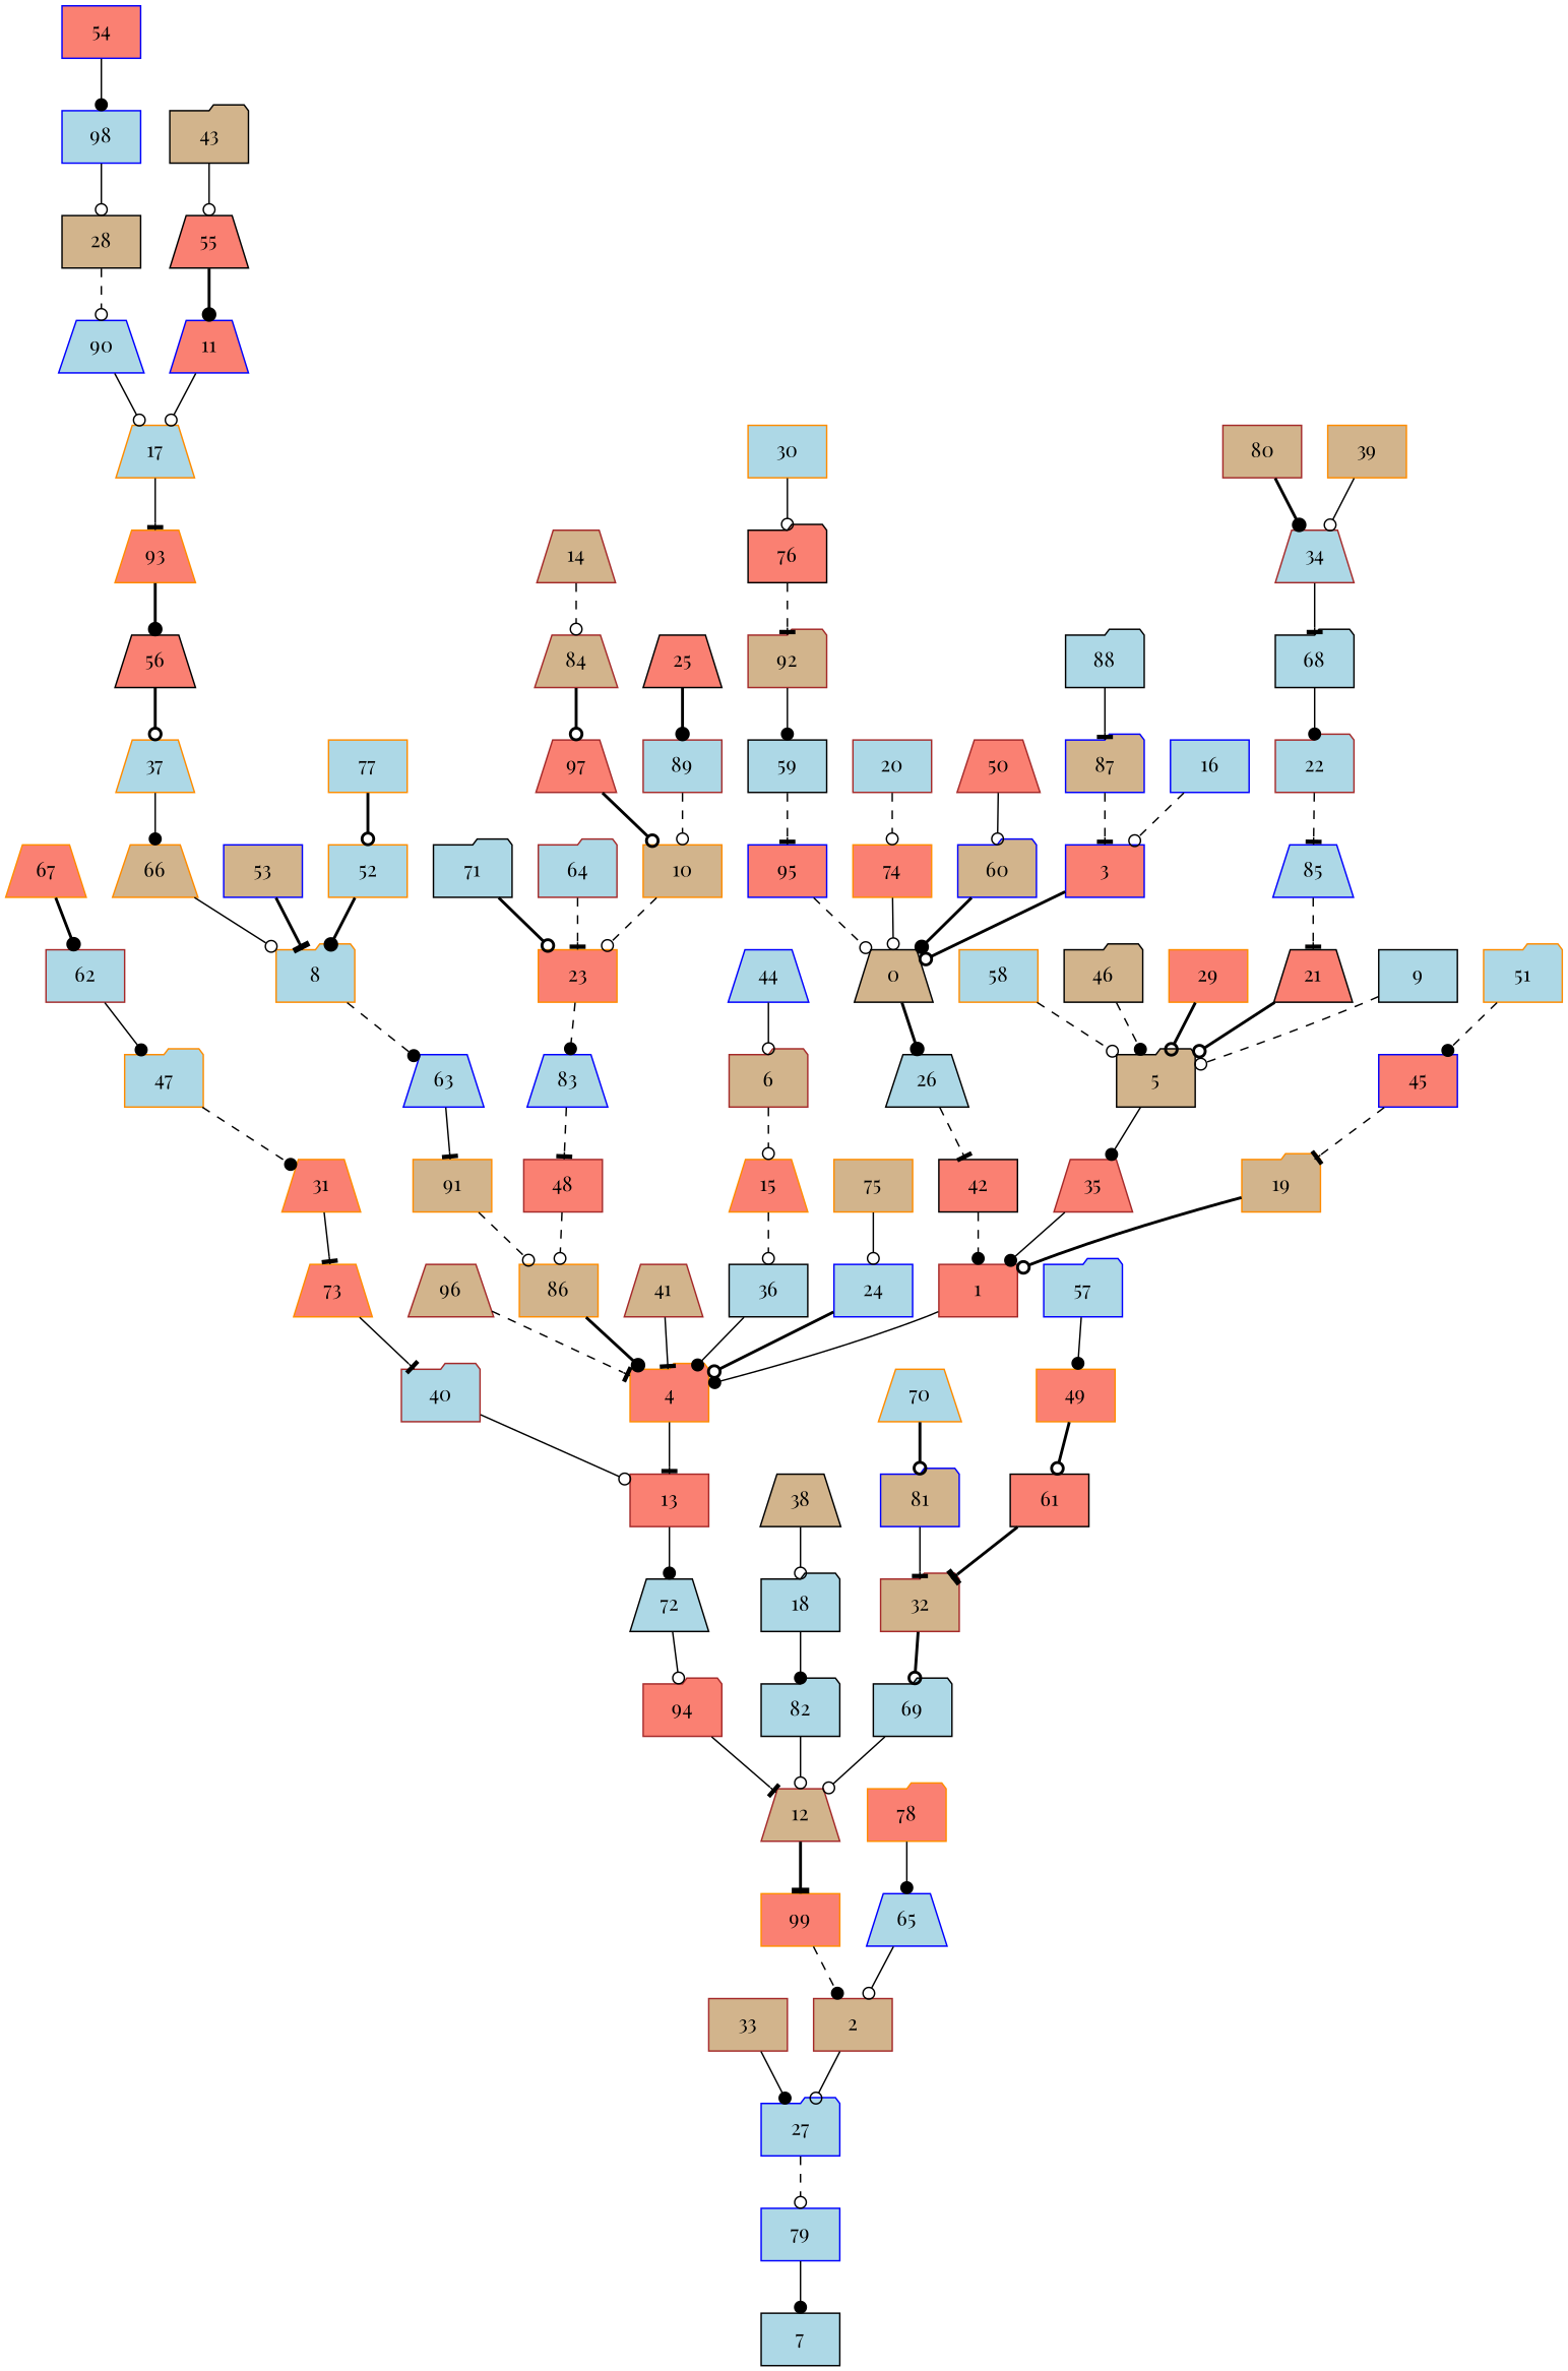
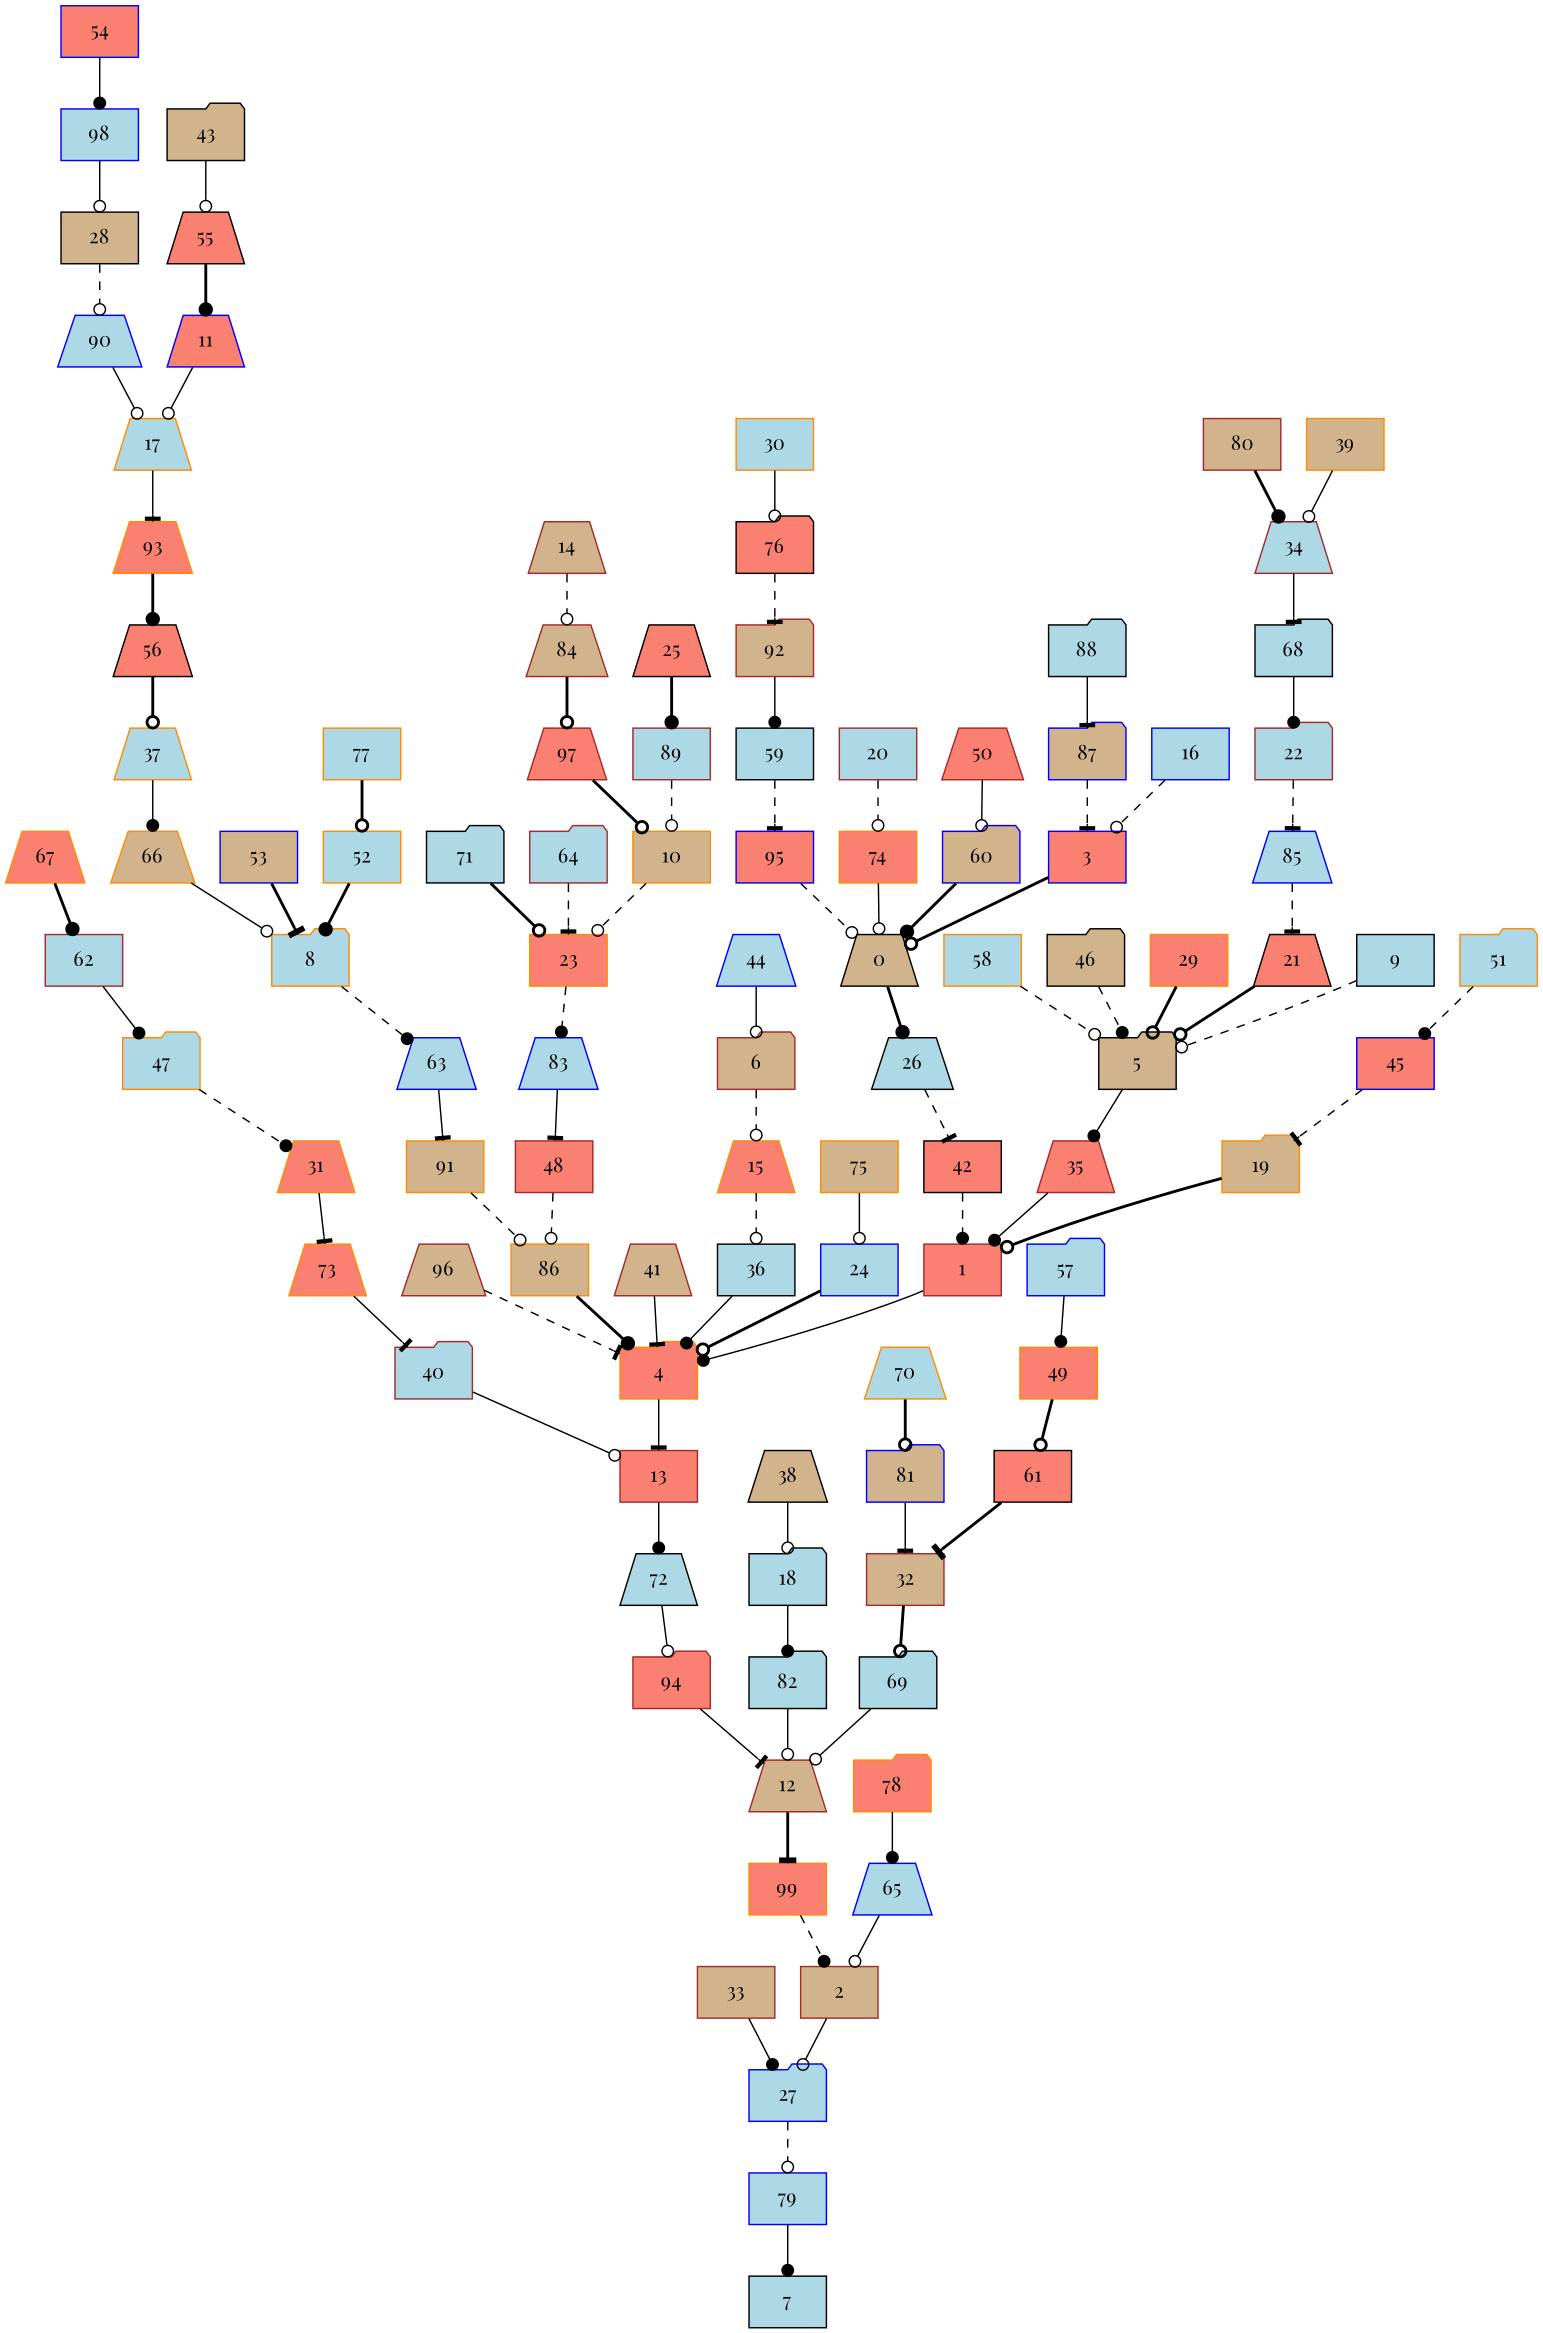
  digraph {
    fontname="Playfair Display"
    node [color=darkorange fillcolor=lightblue fontname="Playfair Display" shape=box style=filled]
    edge [arrowhead=odot fontname="Playfair Display" style=solid]
    79 [color=blue]
    7 [color=black]
    27 [color=blue shape=folder]
    33 [color=brown fillcolor=tan]
    2 [color=brown fillcolor=tan]
    99 [fillcolor=salmon]
    12 [color=brown fillcolor=tan shape=trapezium]
    94 [color=brown fillcolor=salmon shape=folder]
    72 [color=black shape=trapezium]
    13 [color=brown fillcolor=salmon]
    40 [color=brown shape=folder]
    73 [fillcolor=salmon shape=trapezium]
    31 [fillcolor=salmon shape=trapezium]
    47 [shape=folder]
    62 [color=brown]
    67 [fillcolor=salmon shape=trapezium]
    4 [fillcolor=salmon shape=folder]
    96 [color=brown fillcolor=tan shape=trapezium]
    91 [fillcolor=tan]
    86 [fillcolor=tan]
    63 [color=blue shape=trapezium]
    8 [shape=folder]
    66 [fillcolor=tan shape=trapezium]
    37 [shape=trapezium]
    56 [color=black fillcolor=salmon shape=trapezium]
    93 [fillcolor=salmon shape=trapezium]
    17 [shape=trapezium]
    90 [color=blue shape=trapezium]
    28 [color=black fillcolor=tan]
    98 [color=blue]
    54 [color=blue fillcolor=salmon]
    11 [color=blue fillcolor=salmon shape=trapezium]
    55 [color=black fillcolor=salmon shape=trapezium]
    43 [color=black fillcolor=tan shape=folder]
    53 [color=blue fillcolor=tan]
    52
    77
    48 [color=brown fillcolor=salmon]
    83 [color=blue shape=trapezium]
    23 [fillcolor=salmon]
    71 [color=black shape=folder]
    64 [color=brown shape=folder]
    10 [fillcolor=tan]
    97 [color=brown fillcolor=salmon shape=trapezium]
    84 [color=brown fillcolor=tan shape=trapezium]
    14 [color=brown fillcolor=tan shape=trapezium]
    89 [color=brown]
    25 [color=black fillcolor=salmon shape=trapezium]
    41 [color=brown fillcolor=tan shape=trapezium]
    36 [color=black]
    15 [fillcolor=salmon shape=trapezium]
    6 [color=brown fillcolor=tan shape=folder]
    44 [color=blue shape=trapezium]
    24 [color=blue]
    75 [fillcolor=tan]
    1 [color=brown fillcolor=salmon]
    42 [color=black fillcolor=salmon]
    26 [color=black shape=trapezium]
    0 [color=black fillcolor=tan shape=trapezium]
    95 [color=blue fillcolor=salmon]
    59 [color=black]
    92 [color=brown fillcolor=tan shape=folder]
    76 [color=black fillcolor=salmon shape=folder]
    30
    74 [fillcolor=salmon]
    20 [color=brown]
    60 [color=blue fillcolor=tan shape=folder]
    50 [color=brown fillcolor=salmon shape=trapezium]
    3 [color=blue fillcolor=salmon]
    87 [color=blue fillcolor=tan shape=folder]
    88 [color=black shape=folder]
    16 [color=blue]
    35 [color=brown fillcolor=salmon shape=trapezium]
    5 [color=black fillcolor=tan shape=folder]
    58
    46 [color=black fillcolor=tan shape=folder]
    29 [fillcolor=salmon]
    21 [color=black fillcolor=salmon shape=trapezium]
    85 [color=blue shape=trapezium]
    22 [color=brown shape=folder]
    68 [color=black shape=folder]
    34 [color=brown shape=trapezium]
    80 [color=brown fillcolor=tan]
    39 [fillcolor=tan]
    9 [color=black]
    19 [fillcolor=tan shape=folder]
    45 [color=blue fillcolor=salmon]
    51 [shape=folder]
    82 [color=black shape=folder]
    18 [color=black shape=folder]
    38 [color=black fillcolor=tan shape=trapezium]
    69 [color=black shape=folder]
-   32 [color=brown fillcolor=tan shape=folder]
+   32 [color=brown fillcolor=tan]
    81 [color=blue fillcolor=tan shape=folder]
    70 [shape=trapezium]
    61 [color=black fillcolor=salmon]
    49 [fillcolor=salmon]
    57 [color=blue shape=folder]
    65 [color=blue shape=trapezium]
    78 [fillcolor=salmon shape=folder]
    79 -> 7 [arrowhead=dot]
    27 -> 79 [style=dashed]
    33 -> 27 [arrowhead=dot]
    2 -> 27
    99 -> 2 [arrowhead=dot style=dashed]
    12 -> 99 [arrowhead=tee style=bold]
    94 -> 12 [arrowhead=tee]
    72 -> 94
    13 -> 72 [arrowhead=dot]
    40 -> 13
    73 -> 40 [arrowhead=tee]
    31 -> 73 [arrowhead=tee]
    47 -> 31 [arrowhead=dot style=dashed]
    62 -> 47 [arrowhead=dot]
    67 -> 62 [arrowhead=dot style=bold]
    4 -> 13 [arrowhead=tee]
    96 -> 4 [arrowhead=tee style=dashed]
    91 -> 86 [style=dashed]
    86 -> 4 [arrowhead=dot style=bold]
    63 -> 91 [arrowhead=tee]
    8 -> 63 [arrowhead=dot style=dashed]
    66 -> 8
    37 -> 66 [arrowhead=dot]
    56 -> 37 [style=bold]
    93 -> 56 [arrowhead=dot style=bold]
    17 -> 93 [arrowhead=tee]
    90 -> 17
    28 -> 90 [style=dashed]
    98 -> 28
    54 -> 98 [arrowhead=dot]
    11 -> 17
    55 -> 11 [arrowhead=dot style=bold]
    43 -> 55
    53 -> 8 [arrowhead=tee style=bold]
    52 -> 8 [arrowhead=dot style=bold]
    77 -> 52 [style=bold]
    48 -> 86 [style=dashed]
-   83 -> 48 [arrowhead=tee style=dashed]
+   83 -> 48 [arrowhead=tee]
    23 -> 83 [arrowhead=dot style=dashed]
    71 -> 23 [style=bold]
    64 -> 23 [arrowhead=tee style=dashed]
    10 -> 23 [style=dashed]
    97 -> 10 [style=bold]
    84 -> 97 [style=bold]
    14 -> 84 [style=dashed]
    89 -> 10 [style=dashed]
    25 -> 89 [arrowhead=dot style=bold]
    41 -> 4 [arrowhead=tee]
    36 -> 4 [arrowhead=dot]
    15 -> 36 [style=dashed]
    6 -> 15 [style=dashed]
    44 -> 6
    24 -> 4 [style=bold]
    75 -> 24
    1 -> 4 [arrowhead=dot]
    42 -> 1 [arrowhead=dot style=dashed]
    26 -> 42 [arrowhead=tee style=dashed]
    0 -> 26 [arrowhead=dot style=bold]
    95 -> 0 [style=dashed]
    59 -> 95 [arrowhead=tee style=dashed]
    92 -> 59 [arrowhead=dot]
    76 -> 92 [arrowhead=tee style=dashed]
    30 -> 76
    74 -> 0
    20 -> 74 [style=dashed]
    60 -> 0 [arrowhead=dot style=bold]
    50 -> 60
    3 -> 0 [style=bold]
    87 -> 3 [arrowhead=tee style=dashed]
    88 -> 87 [arrowhead=tee]
    16 -> 3 [style=dashed]
    35 -> 1 [arrowhead=dot]
    5 -> 35 [arrowhead=dot]
    58 -> 5 [style=dashed]
    46 -> 5 [arrowhead=dot style=dashed]
    29 -> 5 [style=bold]
    21 -> 5 [style=bold]
    85 -> 21 [arrowhead=tee style=dashed]
    22 -> 85 [arrowhead=tee style=dashed]
    68 -> 22 [arrowhead=dot]
    34 -> 68 [arrowhead=tee]
    80 -> 34 [arrowhead=dot style=bold]
    39 -> 34
    9 -> 5 [style=dashed]
    19 -> 1 [style=bold]
    45 -> 19 [arrowhead=tee style=dashed]
    51 -> 45 [arrowhead=dot style=dashed]
    82 -> 12
    18 -> 82 [arrowhead=dot]
    38 -> 18
    69 -> 12
    32 -> 69 [style=bold]
    81 -> 32 [arrowhead=tee]
    70 -> 81 [style=bold]
    61 -> 32 [arrowhead=tee style=bold]
    49 -> 61 [style=bold]
    57 -> 49 [arrowhead=dot]
    65 -> 2
    78 -> 65 [arrowhead=dot]
  }
